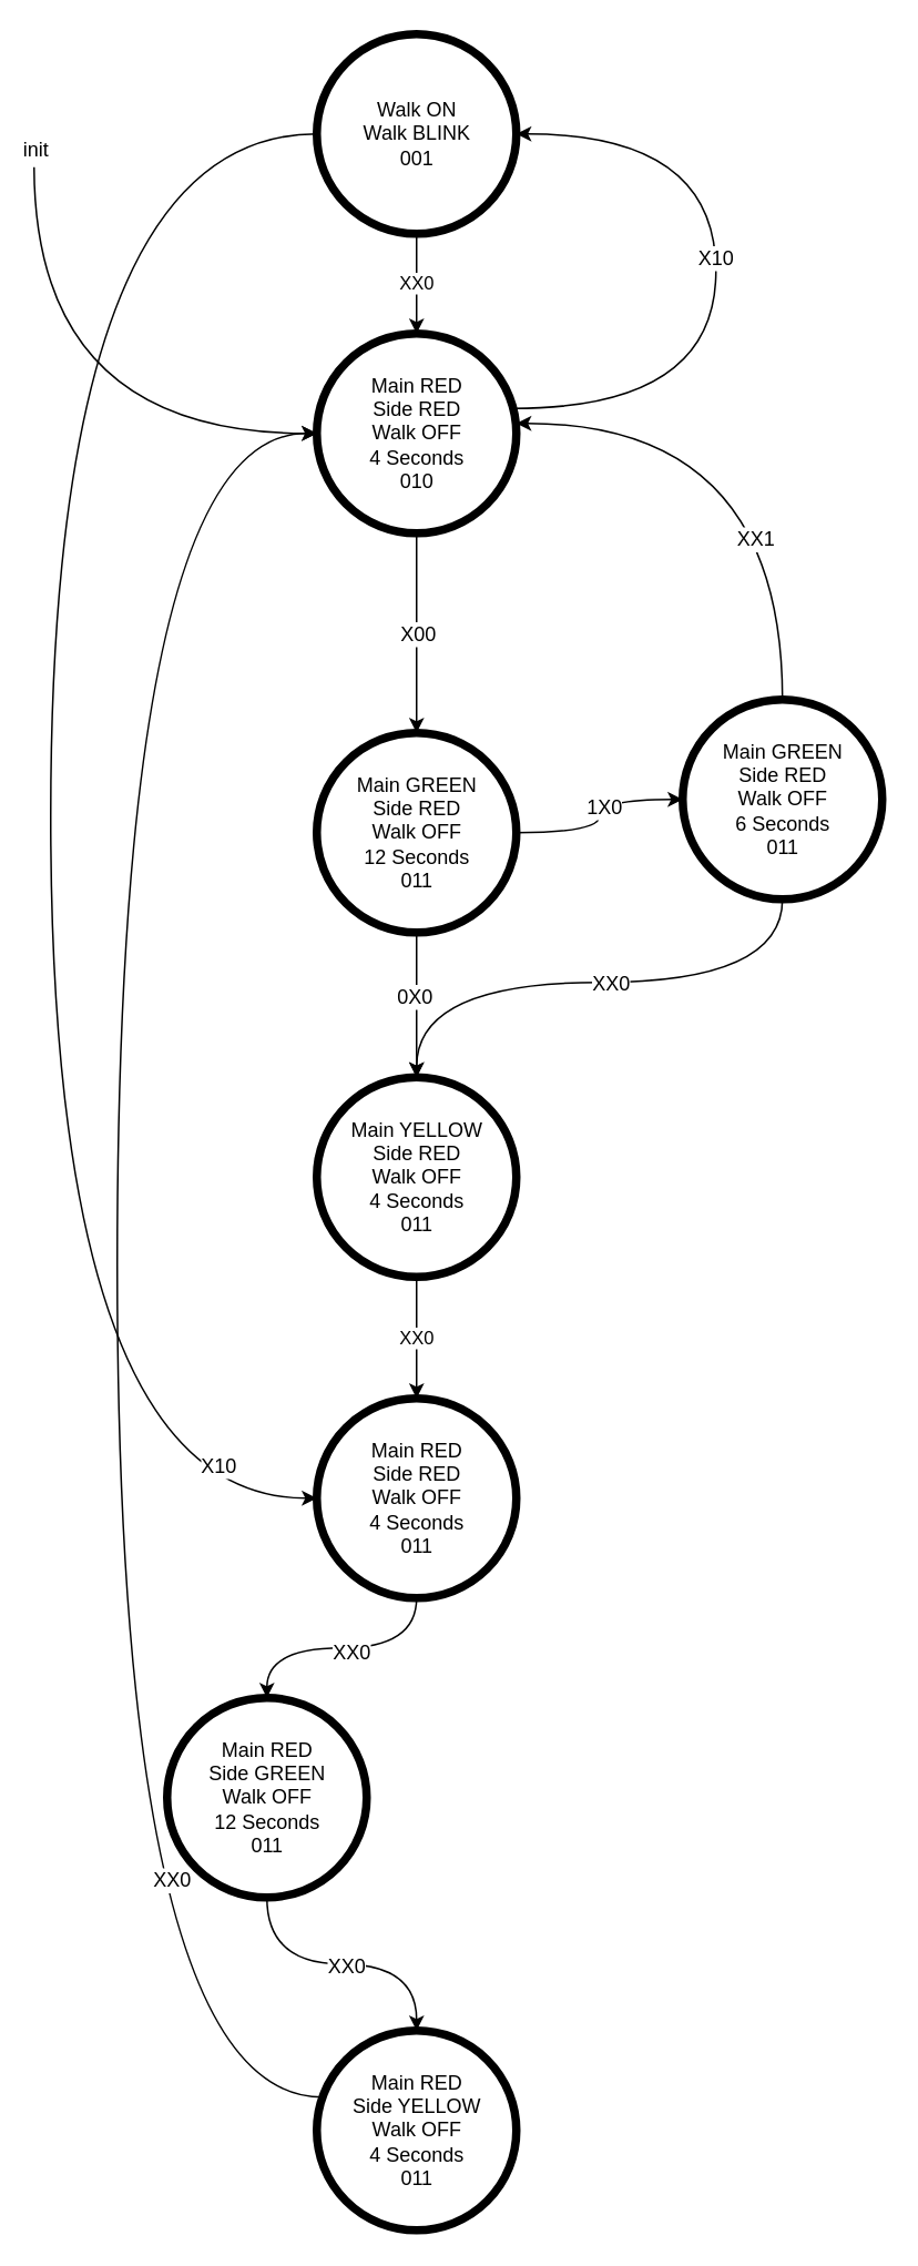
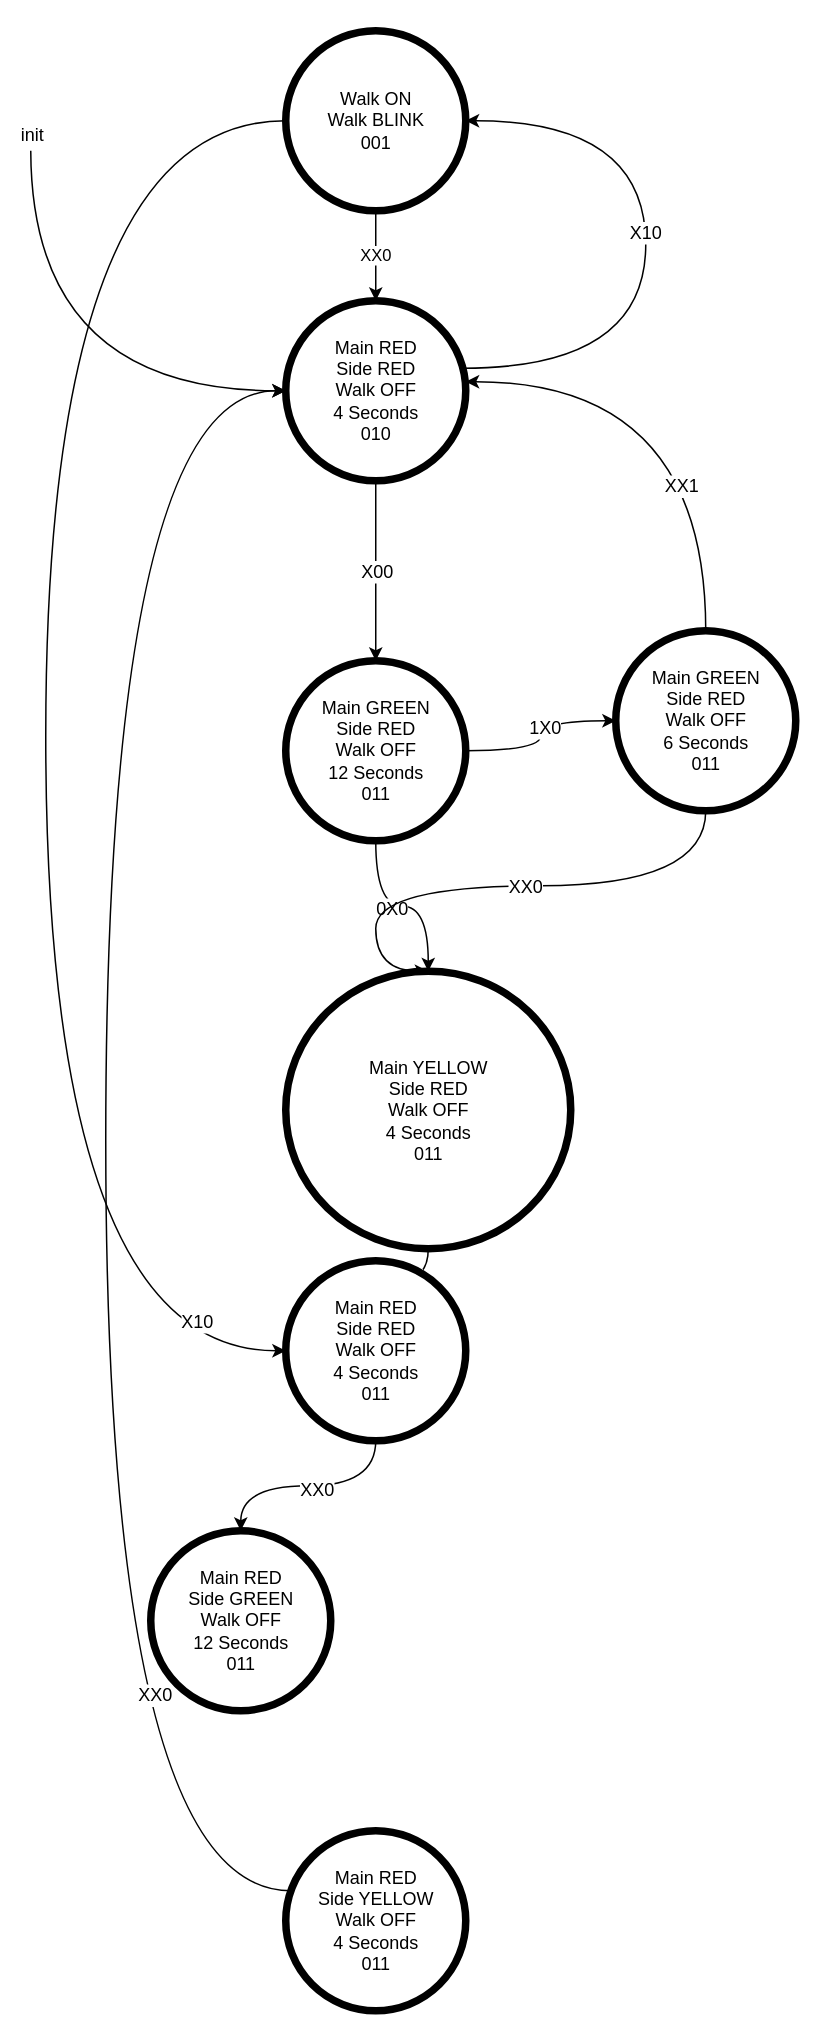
  <mxCell id="0" />
  <mxCell id="1" parent="0" />
  <mxCell id="2" value="XX0" style="edgeStyle=orthogonalEdgeStyle;rounded=0;orthogonalLoop=1;jettySize=auto;html=1;" edge="1" parent="1" source="3" target="10"><mxGeometry relative="1" as="geometry" /></mxCell>
  <mxCell id="3" value="Walk ON&lt;br&gt;Walk BLINK&lt;br&gt;001&lt;br&gt;" style="shape=ellipse;html=1;dashed=0;whitespace=wrap;aspect=fixed;strokeWidth=5;perimeter=ellipsePerimeter;" vertex="1" parent="1"><mxGeometry x="190" y="20" width="120" height="120" as="geometry" /></mxCell>
  <mxCell id="4" style="edgeStyle=orthogonalEdgeStyle;curved=1;orthogonalLoop=1;jettySize=auto;html=1;entryX=1;entryY=0.5;entryDx=0;entryDy=0;" edge="1" parent="1" source="10" target="3"><mxGeometry relative="1" as="geometry"><Array as="points"><mxPoint x="430" y="245" /><mxPoint x="430" y="80" /></Array></mxGeometry></mxCell>
  <mxCell id="5" value="X10" style="text;html=1;resizable=0;points=[];align=center;verticalAlign=middle;labelBackgroundColor=#ffffff;" vertex="1" connectable="0" parent="4"><mxGeometry x="0.043" y="1" relative="1" as="geometry"><mxPoint as="offset" /></mxGeometry></mxCell>
  <mxCell id="6" style="edgeStyle=orthogonalEdgeStyle;curved=1;orthogonalLoop=1;jettySize=auto;html=1;exitX=0.5;exitY=1;exitDx=0;exitDy=0;entryX=0.5;entryY=0;entryDx=0;entryDy=0;" edge="1" parent="1" source="10" target="15"><mxGeometry relative="1" as="geometry" /></mxCell>
  <mxCell id="7" value="X00" style="text;html=1;resizable=0;points=[];align=center;verticalAlign=middle;labelBackgroundColor=#ffffff;" vertex="1" connectable="0" parent="6"><mxGeometry relative="1" as="geometry"><mxPoint as="offset" /></mxGeometry></mxCell>
  <mxCell id="8" style="edgeStyle=orthogonalEdgeStyle;curved=1;orthogonalLoop=1;jettySize=auto;html=1;startArrow=classic;startFill=1;endArrow=none;endFill=0;" edge="1" parent="1" source="10"><mxGeometry relative="1" as="geometry"><mxPoint x="20" y="100" as="targetPoint" /></mxGeometry></mxCell>
  <mxCell id="9" value="init" style="text;html=1;resizable=0;points=[];align=center;verticalAlign=middle;labelBackgroundColor=#ffffff;" vertex="1" connectable="0" parent="8"><mxGeometry x="0.558" y="-10" relative="1" as="geometry"><mxPoint x="-10" y="-83" as="offset" /></mxGeometry></mxCell>
  <mxCell id="10" value="Main RED&lt;br&gt;Side RED&lt;br&gt;Walk OFF&lt;br&gt;4 Seconds&lt;br&gt;010&lt;br&gt;" style="shape=ellipse;html=1;dashed=0;whitespace=wrap;aspect=fixed;strokeWidth=5;perimeter=ellipsePerimeter;" vertex="1" parent="1"><mxGeometry x="190" y="200" width="120" height="120" as="geometry" /></mxCell>
  <mxCell id="11" style="edgeStyle=orthogonalEdgeStyle;curved=1;orthogonalLoop=1;jettySize=auto;html=1;exitX=1;exitY=0.5;exitDx=0;exitDy=0;entryX=0;entryY=0.5;entryDx=0;entryDy=0;" edge="1" parent="1" source="15" target="20"><mxGeometry relative="1" as="geometry" /></mxCell>
  <mxCell id="12" value="1X0" style="text;html=1;resizable=0;points=[];align=center;verticalAlign=middle;labelBackgroundColor=#ffffff;" vertex="1" connectable="0" parent="11"><mxGeometry x="0.1" y="-2" relative="1" as="geometry"><mxPoint as="offset" /></mxGeometry></mxCell>
  <mxCell id="13" style="edgeStyle=orthogonalEdgeStyle;curved=1;orthogonalLoop=1;jettySize=auto;html=1;entryX=0.5;entryY=0;entryDx=0;entryDy=0;" edge="1" parent="1" source="15" target="22"><mxGeometry relative="1" as="geometry" /></mxCell>
  <mxCell id="14" value="0X0" style="text;html=1;resizable=0;points=[];align=center;verticalAlign=middle;labelBackgroundColor=#ffffff;" vertex="1" connectable="0" parent="13"><mxGeometry x="-0.121" y="-2" relative="1" as="geometry"><mxPoint as="offset" /></mxGeometry></mxCell>
  <mxCell id="15" value="Main GREEN&lt;br&gt;Side RED&lt;br&gt;Walk OFF&lt;br&gt;12 Seconds&lt;br&gt;011&lt;br&gt;" style="shape=ellipse;html=1;dashed=0;whitespace=wrap;aspect=fixed;strokeWidth=5;perimeter=ellipsePerimeter;" vertex="1" parent="1"><mxGeometry x="190" y="440" width="120" height="120" as="geometry" /></mxCell>
  <mxCell id="16" style="edgeStyle=orthogonalEdgeStyle;curved=1;orthogonalLoop=1;jettySize=auto;html=1;entryX=0.5;entryY=0;entryDx=0;entryDy=0;" edge="1" parent="1" source="20" target="22"><mxGeometry relative="1" as="geometry"><Array as="points"><mxPoint x="470" y="590" /><mxPoint x="250" y="590" /></Array></mxGeometry></mxCell>
  <mxCell id="17" value="XX0" style="text;html=1;resizable=0;points=[];align=center;verticalAlign=middle;labelBackgroundColor=#ffffff;" vertex="1" connectable="0" parent="16"><mxGeometry x="-0.058" relative="1" as="geometry"><mxPoint as="offset" /></mxGeometry></mxCell>
  <mxCell id="18" style="edgeStyle=orthogonalEdgeStyle;curved=1;orthogonalLoop=1;jettySize=auto;html=1;exitX=0.5;exitY=0;exitDx=0;exitDy=0;entryX=1;entryY=0.45;entryDx=0;entryDy=0;entryPerimeter=0;" edge="1" parent="1" source="20" target="10"><mxGeometry relative="1" as="geometry" /></mxCell>
  <mxCell id="19" value="XX1" style="text;html=1;resizable=0;points=[];align=center;verticalAlign=middle;labelBackgroundColor=#ffffff;" vertex="1" connectable="0" parent="18"><mxGeometry x="-0.405" y="17" relative="1" as="geometry"><mxPoint as="offset" /></mxGeometry></mxCell>
  <mxCell id="20" value="Main GREEN&lt;br&gt;Side RED&lt;br&gt;Walk OFF&lt;br&gt;6 Seconds&lt;br&gt;011&lt;br&gt;" style="shape=ellipse;html=1;dashed=0;whitespace=wrap;aspect=fixed;strokeWidth=5;perimeter=ellipsePerimeter;" vertex="1" parent="1"><mxGeometry x="410" y="420" width="120" height="120" as="geometry" /></mxCell>
  <mxCell id="21" value="XX0" style="edgeStyle=orthogonalEdgeStyle;curved=1;orthogonalLoop=1;jettySize=auto;html=1;exitX=0.5;exitY=1;exitDx=0;exitDy=0;" edge="1" parent="1" source="22" target="27"><mxGeometry relative="1" as="geometry" /></mxCell>
- <mxCell id="22" value="Main YELLOW&lt;br&gt;Side RED&lt;br&gt;Walk OFF&lt;br&gt;4 Seconds&lt;br&gt;011&lt;br&gt;" style="shape=ellipse;html=1;dashed=0;whitespace=wrap;aspect=fixed;strokeWidth=5;perimeter=ellipsePerimeter;" vertex="1" parent="1"><mxGeometry x="190" y="647" width="120" height="120" as="geometry" /></mxCell>
+ <mxCell id="22" value="Main YELLOW&lt;br&gt;Side RED&lt;br&gt;Walk OFF&lt;br&gt;4 Seconds&lt;br&gt;011&lt;br&gt;" style="shape=ellipse;html=1;dashed=0;whitespace=wrap;aspect=fixed;strokeWidth=5;perimeter=ellipsePerimeter;" vertex="1" parent="1"><mxGeometry x="190" y="647" width="190" height="185" as="geometry" /></mxCell>
  <mxCell id="23" style="edgeStyle=orthogonalEdgeStyle;curved=1;orthogonalLoop=1;jettySize=auto;html=1;" edge="1" parent="1" source="27" target="33"><mxGeometry relative="1" as="geometry" /></mxCell>
  <mxCell id="24" value="XX0" style="text;html=1;resizable=0;points=[];align=center;verticalAlign=middle;labelBackgroundColor=#ffffff;" vertex="1" connectable="0" parent="23"><mxGeometry x="-0.067" y="2" relative="1" as="geometry"><mxPoint as="offset" /></mxGeometry></mxCell>
  <mxCell id="25" style="edgeStyle=orthogonalEdgeStyle;curved=1;orthogonalLoop=1;jettySize=auto;html=1;entryX=0;entryY=0.5;entryDx=0;entryDy=0;startArrow=classic;startFill=1;endArrow=none;endFill=0;" edge="1" parent="1" source="27" target="3"><mxGeometry relative="1" as="geometry"><Array as="points"><mxPoint x="30" y="900" /><mxPoint x="30" y="80" /></Array></mxGeometry></mxCell>
  <mxCell id="26" value="X10" style="text;html=1;resizable=0;points=[];align=center;verticalAlign=middle;labelBackgroundColor=#ffffff;" vertex="1" connectable="0" parent="25"><mxGeometry x="-0.907" y="-6" relative="1" as="geometry"><mxPoint x="-7" y="-14" as="offset" /></mxGeometry></mxCell>
  <mxCell id="27" value="Main RED&lt;br&gt;Side RED&lt;br&gt;Walk OFF&lt;br&gt;4 Seconds&lt;br&gt;011&lt;br&gt;" style="shape=ellipse;html=1;dashed=0;whitespace=wrap;aspect=fixed;strokeWidth=5;perimeter=ellipsePerimeter;" vertex="1" parent="1"><mxGeometry x="190" y="840" width="120" height="120" as="geometry" /></mxCell>
  <mxCell id="28" style="edgeStyle=orthogonalEdgeStyle;curved=1;orthogonalLoop=1;jettySize=auto;html=1;entryX=0;entryY=0.5;entryDx=0;entryDy=0;" edge="1" parent="1" source="30" target="10"><mxGeometry relative="1" as="geometry"><mxPoint x="60" y="400" as="targetPoint" /><Array as="points"><mxPoint x="70" y="1260" /><mxPoint x="70" y="260" /></Array></mxGeometry></mxCell>
  <mxCell id="29" value="XX0" style="text;html=1;resizable=0;points=[];align=center;verticalAlign=middle;labelBackgroundColor=#ffffff;" vertex="1" connectable="0" parent="28"><mxGeometry x="-0.591" y="-32" relative="1" as="geometry"><mxPoint as="offset" /></mxGeometry></mxCell>
  <mxCell id="30" value="Main RED&lt;br&gt;Side YELLOW&lt;br&gt;Walk OFF&lt;br&gt;4 Seconds&lt;br&gt;011&lt;br&gt;" style="shape=ellipse;html=1;dashed=0;whitespace=wrap;aspect=fixed;strokeWidth=5;perimeter=ellipsePerimeter;" vertex="1" parent="1"><mxGeometry x="190" y="1220" width="120" height="120" as="geometry" /></mxCell>
- <mxCell id="31" style="edgeStyle=orthogonalEdgeStyle;curved=1;orthogonalLoop=1;jettySize=auto;html=1;" edge="1" parent="1" source="33" target="30"><mxGeometry relative="1" as="geometry" /></mxCell>
- <mxCell id="32" value="XX0" style="text;html=1;resizable=0;points=[];align=center;verticalAlign=middle;labelBackgroundColor=#ffffff;" vertex="1" connectable="0" parent="31"><mxGeometry x="0.025" y="-1" relative="1" as="geometry"><mxPoint as="offset" /></mxGeometry></mxCell>
  <mxCell id="33" value="Main RED&lt;br&gt;Side GREEN&lt;br&gt;Walk OFF&lt;br&gt;12 Seconds&lt;br&gt;011&lt;br&gt;" style="shape=ellipse;html=1;dashed=0;whitespace=wrap;aspect=fixed;strokeWidth=5;perimeter=ellipsePerimeter;" vertex="1" parent="1"><mxGeometry x="100" y="1020" width="120" height="120" as="geometry" /></mxCell>
